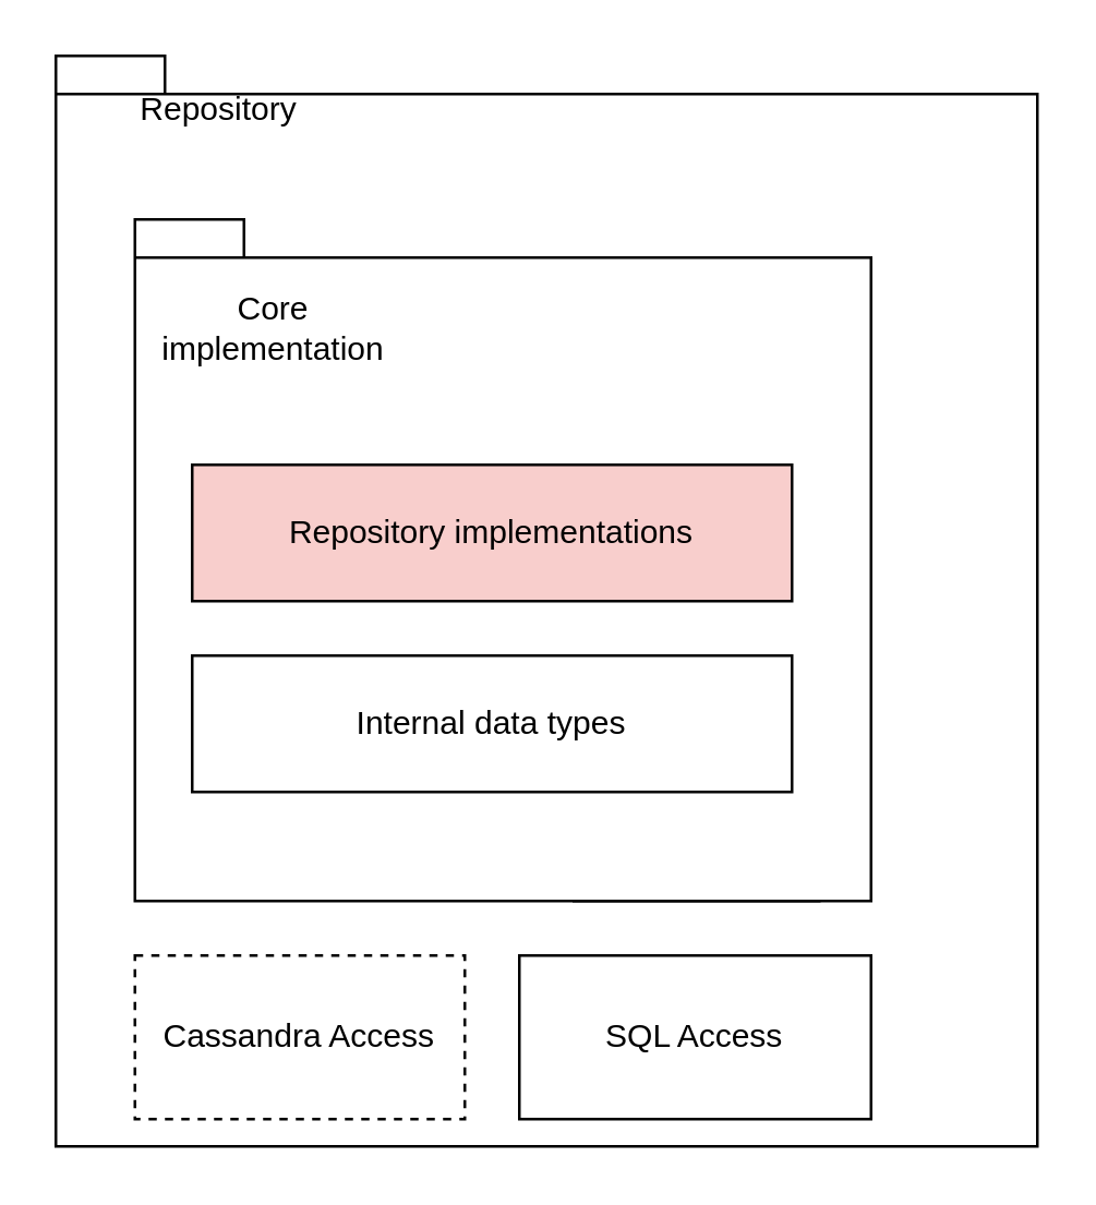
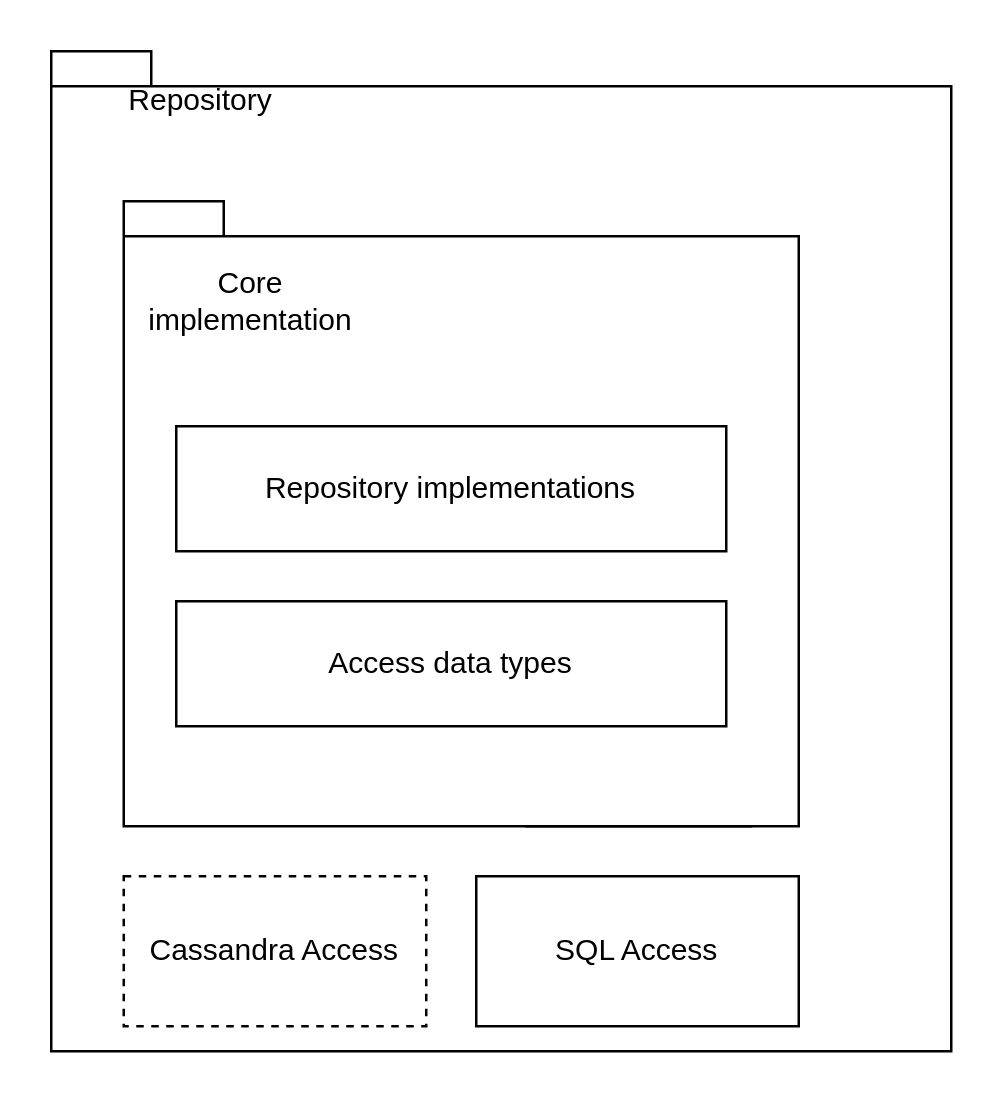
  <mxCell id="0" />
  <mxCell id="1" parent="0" />
  <mxCell id="2" value="" style="shape=folder;fontStyle=1;spacingTop=10;tabWidth=40;tabHeight=14;tabPosition=left;html=1;" vertex="1" parent="1"><mxGeometry x="20" y="20" width="360" height="400" as="geometry" /></mxCell>
  <mxCell id="3" value="Repository" style="text;html=1;strokeColor=none;fillColor=none;align=center;verticalAlign=middle;whiteSpace=wrap;rounded=0;" vertex="1" parent="1"><mxGeometry x="30" y="30" width="100" height="20" as="geometry" /></mxCell>
  <mxCell id="4" value="&lt;div&gt;SQL&lt;/div&gt;&lt;div&gt;Access&lt;br&gt;&lt;/div&gt;" style="shape=folder;fontStyle=1;spacingTop=10;tabWidth=40;tabHeight=14;tabPosition=left;html=1;" vertex="1" parent="1"><mxGeometry x="210" y="180" width="90" height="150" as="geometry" /></mxCell>
  <mxCell id="5" value="&lt;div&gt;&lt;br&gt;&lt;/div&gt;&lt;div&gt;&lt;br&gt;&lt;/div&gt;" style="shape=folder;fontStyle=1;spacingTop=10;tabWidth=40;tabHeight=14;tabPosition=left;html=1;" vertex="1" parent="1"><mxGeometry x="49" y="80" width="270" height="250" as="geometry" /></mxCell>
  <mxCell id="6" value="Cassandra Access" style="rounded=0;whiteSpace=wrap;html=1;dashed=1;" vertex="1" parent="1"><mxGeometry x="49" y="350" width="121" height="60" as="geometry" /></mxCell>
  <mxCell id="7" value="SQL Access" style="rounded=0;whiteSpace=wrap;html=1;" vertex="1" parent="1"><mxGeometry x="190" y="350" width="129" height="60" as="geometry" /></mxCell>
  <mxCell id="8" value="Core implementation" style="text;html=1;strokeColor=none;fillColor=none;align=center;verticalAlign=middle;whiteSpace=wrap;rounded=0;" vertex="1" parent="1"><mxGeometry x="80" y="110" width="40" height="20" as="geometry" /></mxCell>
- <mxCell id="9" value="Internal data types" style="rounded=0;whiteSpace=wrap;html=1;" vertex="1" parent="1"><mxGeometry x="70" y="240" width="220" height="50" as="geometry" /></mxCell>
- <mxCell id="10" value="Repository implementations" style="rounded=0;whiteSpace=wrap;html=1;fillColor=#f8cecc;" vertex="1" parent="1"><mxGeometry x="70" y="170" width="220" height="50" as="geometry" /></mxCell>
+ <mxCell id="9" value="Access data types" style="rounded=0;whiteSpace=wrap;html=1;" vertex="1" parent="1"><mxGeometry x="70" y="240" width="220" height="50" as="geometry" /></mxCell>
+ <mxCell id="10" value="Repository implementations" style="rounded=0;whiteSpace=wrap;html=1;" vertex="1" parent="1"><mxGeometry x="70" y="170" width="220" height="50" as="geometry" /></mxCell>
